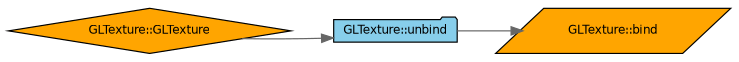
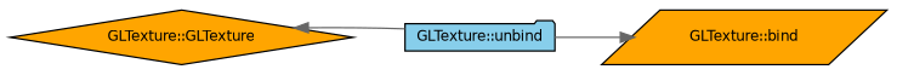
  digraph {
    rankdir=LR
    node [color=black fillcolor=orange fontname=Helvetica fontsize=10 style=filled]
    edge [color=gray40 fontname=Helvetica fontsize=10 labelfontname=Helvetica labelfontsize=10 style=solid]
    n1 [fontcolor=black height=0.2 label="GLTexture::GLTexture" shape=diamond width=0.4]
    n2 [fillcolor=skyblue height=0.2 label="GLTexture::unbind" shape=folder width=0.4]
    n3 [height=0.2 label="GLTexture::bind" shape=parallelogram width=0.4]
-   n1 -> n2
+   n2 -> n1
    n2 -> n3
  }
